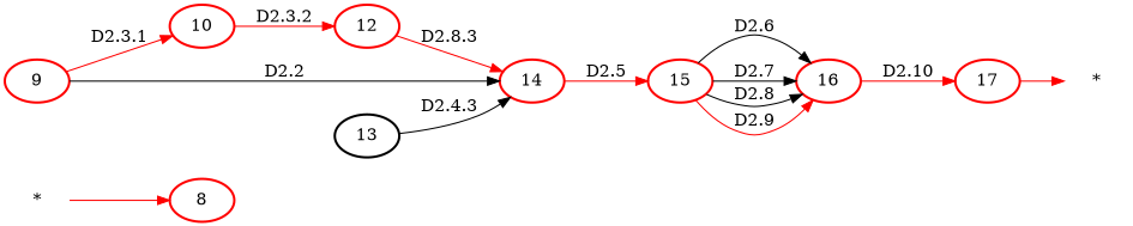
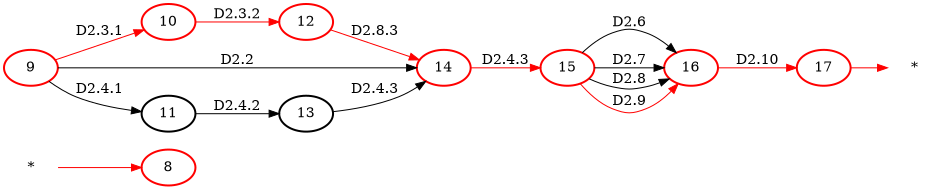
  digraph {
    rankdir=LR
    node [color=red style=bold]
    edge [color=red]
    n1 [label="*" shape=plaintext color="" style=""]
    8
    n3 [label="*" shape=plaintext color="" style=""]
    9
    10
    14
+   11 [color=black]
    12
    15
    13 [color=black]
    16
    17
    n1 -> 8
    9 -> 10 [label="D2.3.1"]
    9 -> 14 [label="D2.2" color=""]
+   9 -> 11 [label="D2.4.1" color=""]
    10 -> 12 [label="D2.3.2"]
-   14 -> 15 [label="D2.5"]
+   14 -> 15 [label="D2.4.3"]
+   11 -> 13 [label="D2.4.2" color=""]
    12 -> 14 [label="D2.8.3"]
    15 -> 16 [label="D2.6" color=""]
    15 -> 16 [label="D2.7" color=""]
    15 -> 16 [label="D2.8" color=""]
    15 -> 16 [label="D2.9"]
    13 -> 14 [label="D2.4.3" color=""]
    16 -> 17 [label="D2.10"]
    17 -> n3
  }
